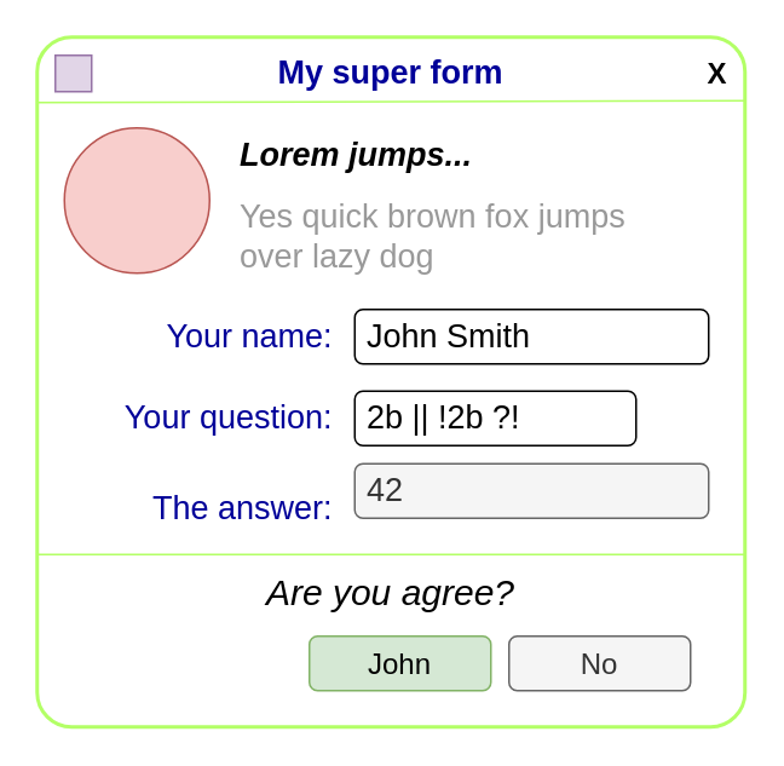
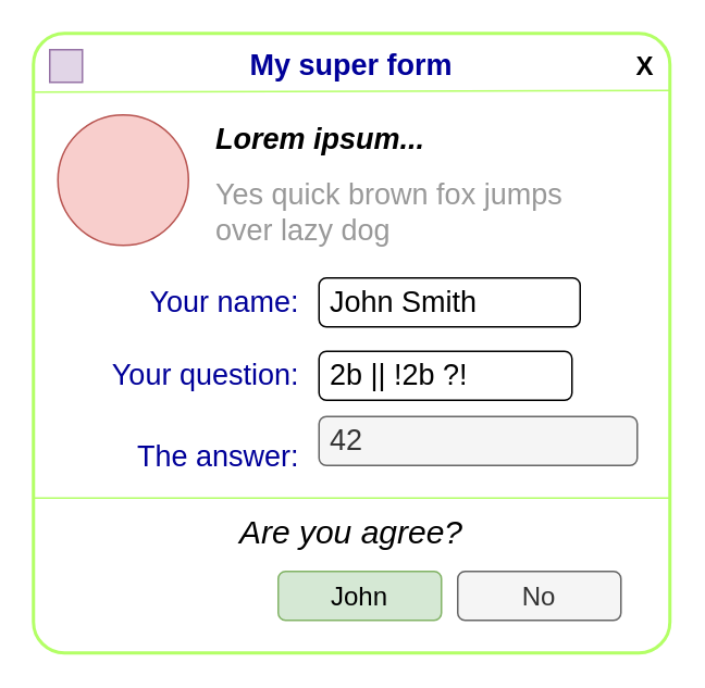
  <mxCell id="0" />
  <mxCell id="1" parent="0" />
  <mxCell id="2" value="" style="rounded=1;whiteSpace=wrap;html=1;arcSize=5;strokeWidth=2;strokeColor=#B3FF66;" vertex="1" parent="1"><mxGeometry x="20" y="20" width="390" height="380" as="geometry" /></mxCell>
  <mxCell id="3" value="" style="endArrow=none;html=1;entryX=1;entryY=1;entryDx=0;entryDy=0;strokeColor=#B3FF66;" edge="1" parent="1" target="10"><mxGeometry width="50" height="50" relative="1" as="geometry"><mxPoint x="20" y="56" as="sourcePoint" /><mxPoint x="350" y="130" as="targetPoint" /></mxGeometry></mxCell>
  <mxCell id="4" value="" style="rounded=0;whiteSpace=wrap;html=1;fillColor=#e1d5e7;strokeColor=#9673a6;" vertex="1" parent="1"><mxGeometry x="30" y="30" width="20" height="20" as="geometry" /></mxCell>
  <mxCell id="5" value="My super form" style="text;html=1;strokeColor=none;fillColor=none;align=center;verticalAlign=middle;whiteSpace=wrap;rounded=0;fontStyle=1;fontSize=18;fontColor=#000099;" vertex="1" parent="1"><mxGeometry x="50" y="25" width="330" height="30" as="geometry" /></mxCell>
  <mxCell id="6" value="No" style="rounded=1;whiteSpace=wrap;html=1;fontSize=16;fillColor=#f5f5f5;fontColor=#333333;strokeColor=#666666;" vertex="1" parent="1"><mxGeometry x="280" y="350" width="100" height="30" as="geometry" /></mxCell>
  <mxCell id="7" value="John" style="rounded=1;whiteSpace=wrap;html=1;fontSize=16;fillColor=#d5e8d4;strokeColor=#82b366;" vertex="1" parent="1"><mxGeometry x="170" y="350" width="100" height="30" as="geometry" /></mxCell>
  <mxCell id="8" value="" style="ellipse;whiteSpace=wrap;html=1;aspect=fixed;rounded=1;fontSize=16;fillColor=#f8cecc;strokeColor=#b85450;" vertex="1" parent="1"><mxGeometry x="35" y="70" width="80" height="80" as="geometry" /></mxCell>
- <mxCell id="9" value="Lorem jumps..." style="text;html=1;strokeColor=none;fillColor=none;align=left;verticalAlign=middle;whiteSpace=wrap;rounded=0;fontSize=18;fontStyle=3" vertex="1" parent="1"><mxGeometry x="130" y="70" width="220" height="30" as="geometry" /></mxCell>
+ <mxCell id="9" value="Lorem ipsum..." style="text;html=1;strokeColor=none;fillColor=none;align=left;verticalAlign=middle;whiteSpace=wrap;rounded=0;fontSize=18;fontStyle=3" vertex="1" parent="1"><mxGeometry x="130" y="70" width="220" height="30" as="geometry" /></mxCell>
  <mxCell id="10" value="X" style="text;html=1;strokeColor=none;fillColor=none;align=center;verticalAlign=middle;whiteSpace=wrap;rounded=0;fontSize=16;fontStyle=1" vertex="1" parent="1"><mxGeometry x="380" y="25" width="30" height="30" as="geometry" /></mxCell>
  <mxCell id="11" value="Yes quick brown fox jumps over lazy dog" style="text;html=1;strokeColor=none;fillColor=none;align=left;verticalAlign=middle;whiteSpace=wrap;rounded=0;fontSize=18;fontColor=#999999;" vertex="1" parent="1"><mxGeometry x="130" y="110" width="240" height="40" as="geometry" /></mxCell>
- <mxCell id="12" value="&amp;nbsp;John Smith" style="rounded=1;whiteSpace=wrap;html=1;strokeWidth=1;fontSize=18;align=left;" vertex="1" parent="1"><mxGeometry x="195" y="170" width="195" height="30" as="geometry" /></mxCell>
+ <mxCell id="12" value="&amp;nbsp;John Smith" style="rounded=1;whiteSpace=wrap;html=1;strokeWidth=1;fontSize=18;align=left;" vertex="1" parent="1"><mxGeometry x="195" y="170" width="160" height="30" as="geometry" /></mxCell>
  <mxCell id="13" value="Your name:" style="text;html=1;strokeColor=none;fillColor=none;align=right;verticalAlign=middle;whiteSpace=wrap;rounded=0;strokeWidth=1;fontSize=18;fontColor=#000099;" vertex="1" parent="1"><mxGeometry x="35" y="170" width="150" height="30" as="geometry" /></mxCell>
  <mxCell id="14" value="&amp;nbsp;2b || !2b ?!" style="rounded=1;whiteSpace=wrap;html=1;strokeWidth=1;fontSize=18;align=left;" vertex="1" parent="1"><mxGeometry x="195" y="215" width="155" height="30" as="geometry" /></mxCell>
  <mxCell id="15" value="Your question:" style="text;html=1;strokeColor=none;fillColor=none;align=right;verticalAlign=middle;whiteSpace=wrap;rounded=0;strokeWidth=1;fontSize=18;fontColor=#000099;" vertex="1" parent="1"><mxGeometry x="45" y="215" width="140" height="30" as="geometry" /></mxCell>
  <mxCell id="16" value="The answer:" style="text;html=1;strokeColor=none;fillColor=none;align=right;verticalAlign=middle;whiteSpace=wrap;rounded=0;strokeWidth=1;fontSize=18;fontColor=#000099;" vertex="1" parent="1"><mxGeometry x="35" y="265" width="150" height="30" as="geometry" /></mxCell>
  <mxCell id="17" value="&amp;nbsp;42" style="rounded=1;whiteSpace=wrap;html=1;strokeWidth=1;fontSize=18;fillColor=#f5f5f5;fontColor=#333333;strokeColor=#666666;align=left;" vertex="1" parent="1"><mxGeometry x="195" y="255" width="195" height="30" as="geometry" /></mxCell>
  <mxCell id="18" value="Are you agree?" style="text;html=1;strokeColor=none;fillColor=none;align=center;verticalAlign=middle;whiteSpace=wrap;rounded=0;strokeWidth=1;fontSize=20;fontColor=#000000;fontStyle=2" vertex="1" parent="1"><mxGeometry x="35" y="310" width="360" height="30" as="geometry" /></mxCell>
  <mxCell id="19" value="" style="endArrow=none;html=1;strokeColor=#B3FF66;fontSize=20;fontColor=#000000;exitX=0;exitY=0.75;exitDx=0;exitDy=0;entryX=1;entryY=0.75;entryDx=0;entryDy=0;" edge="1" parent="1" source="2" target="2"><mxGeometry width="50" height="50" relative="1" as="geometry"><mxPoint x="-10" y="320" as="sourcePoint" /><mxPoint x="490" y="280" as="targetPoint" /><Array as="points" /></mxGeometry></mxCell>
